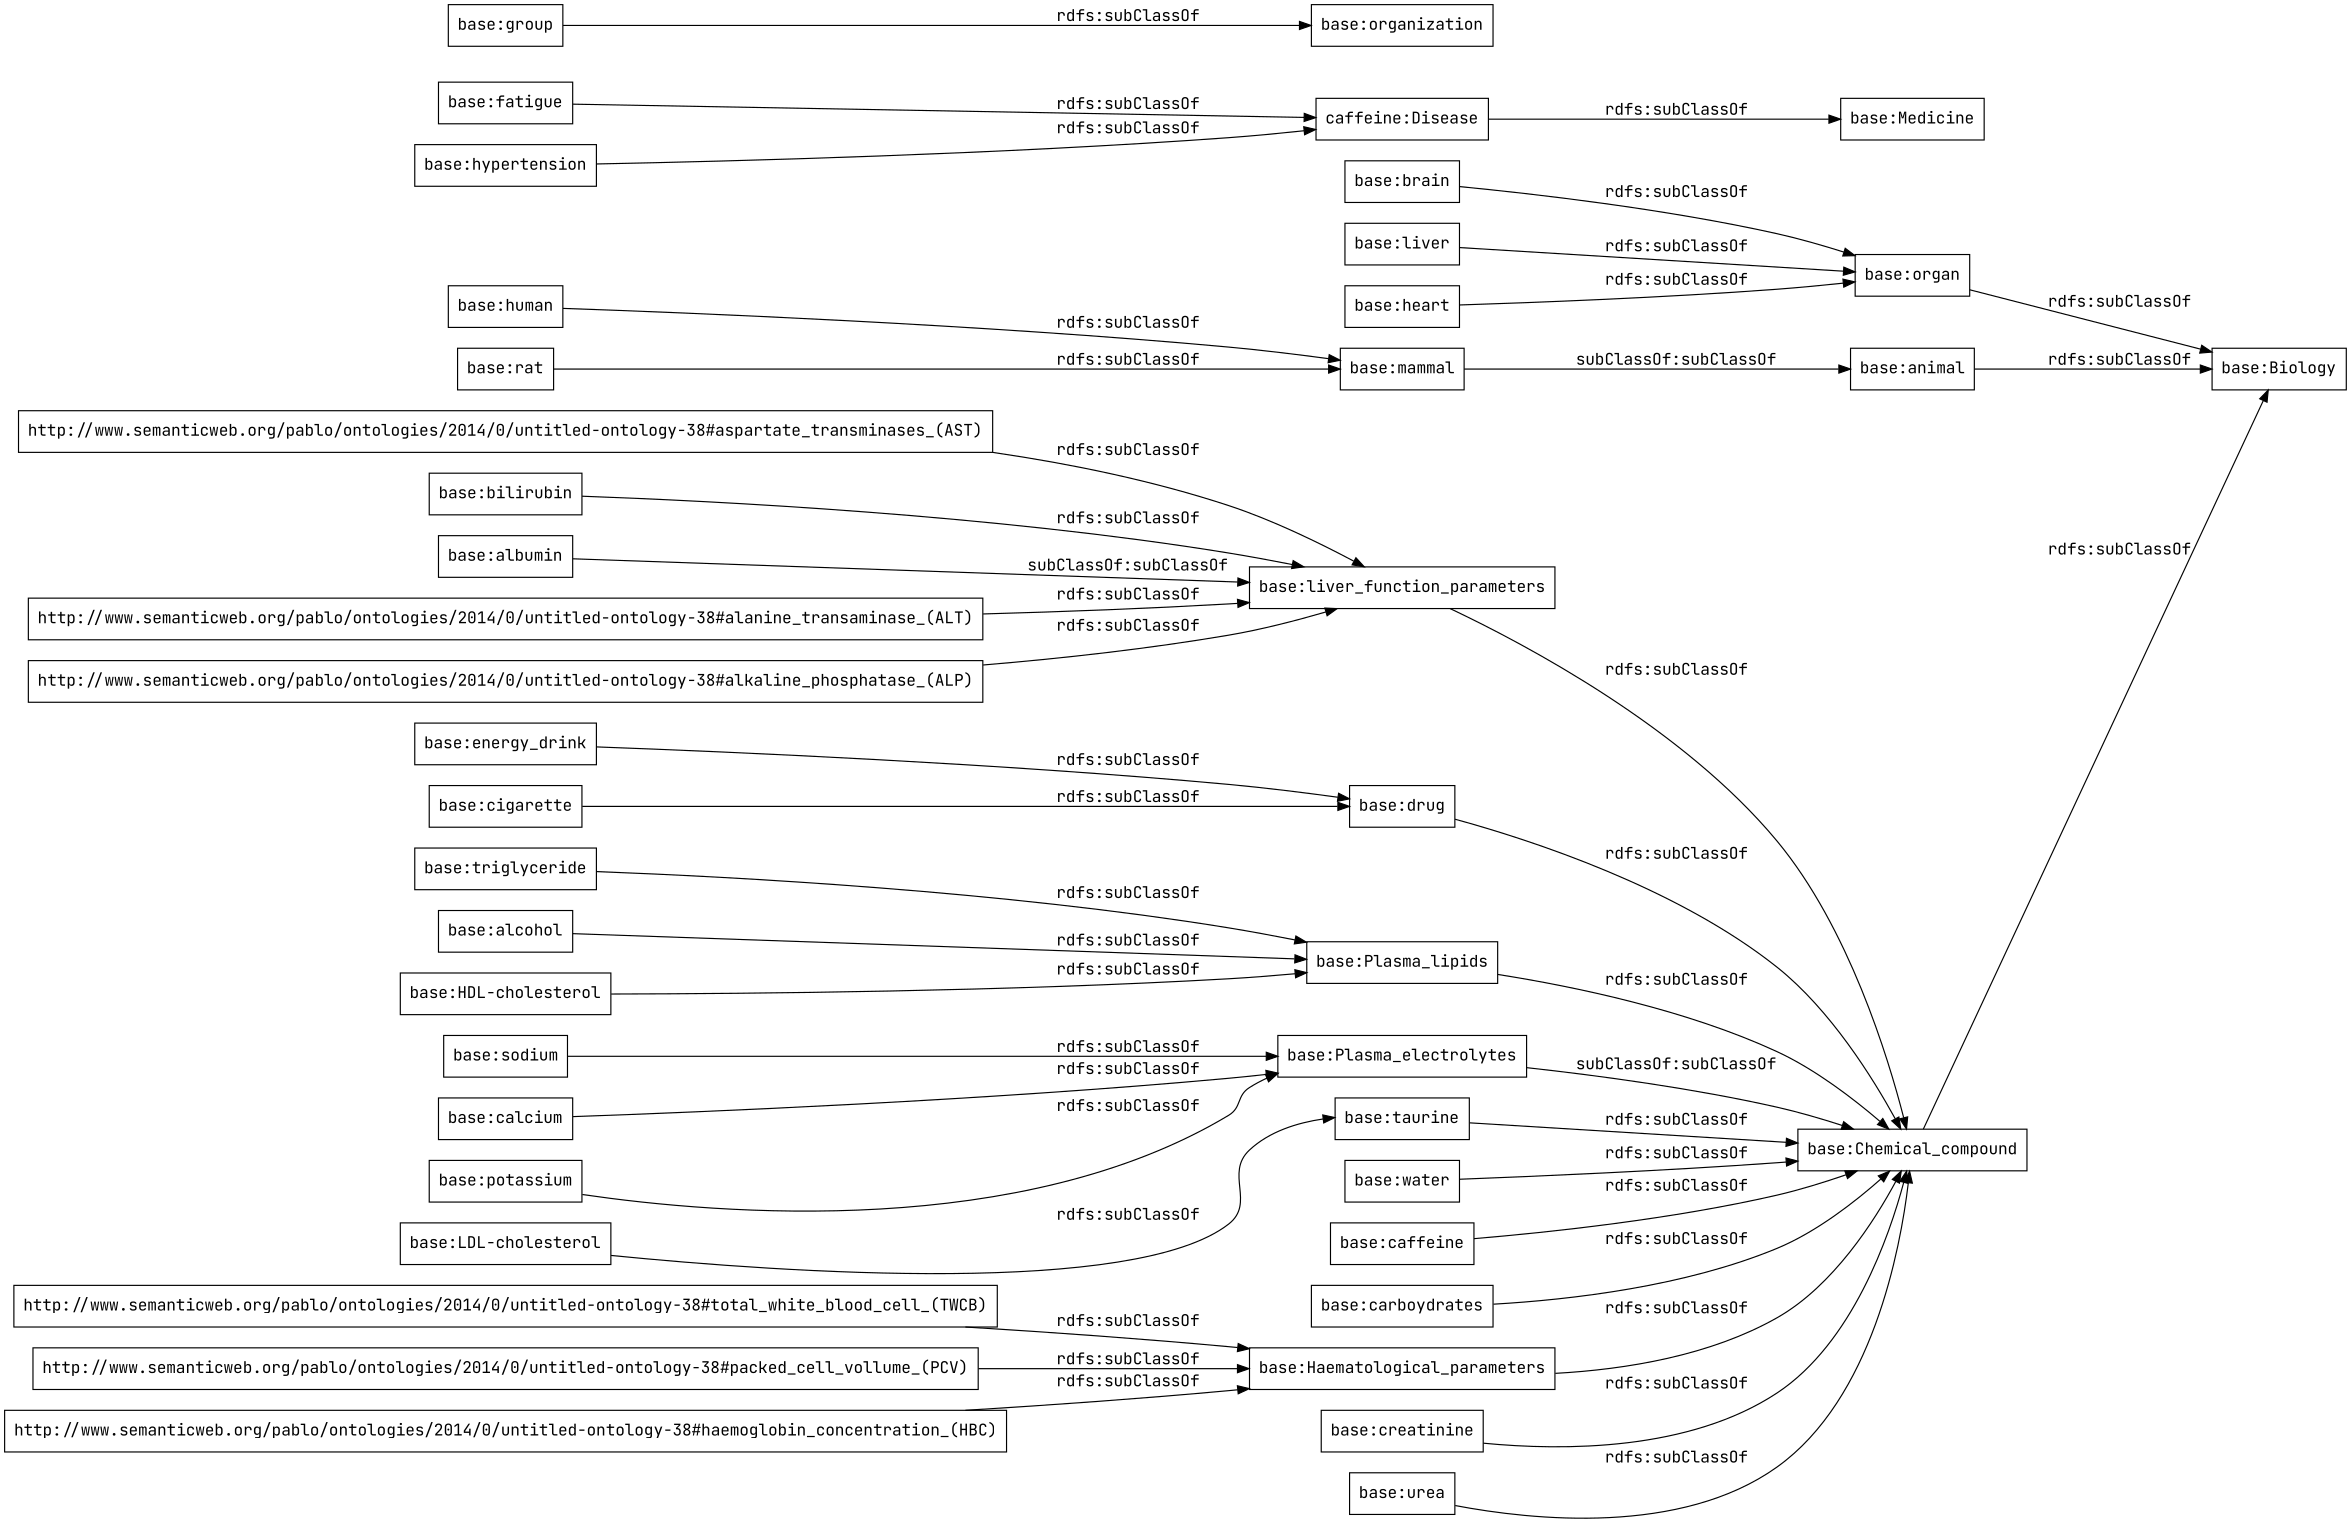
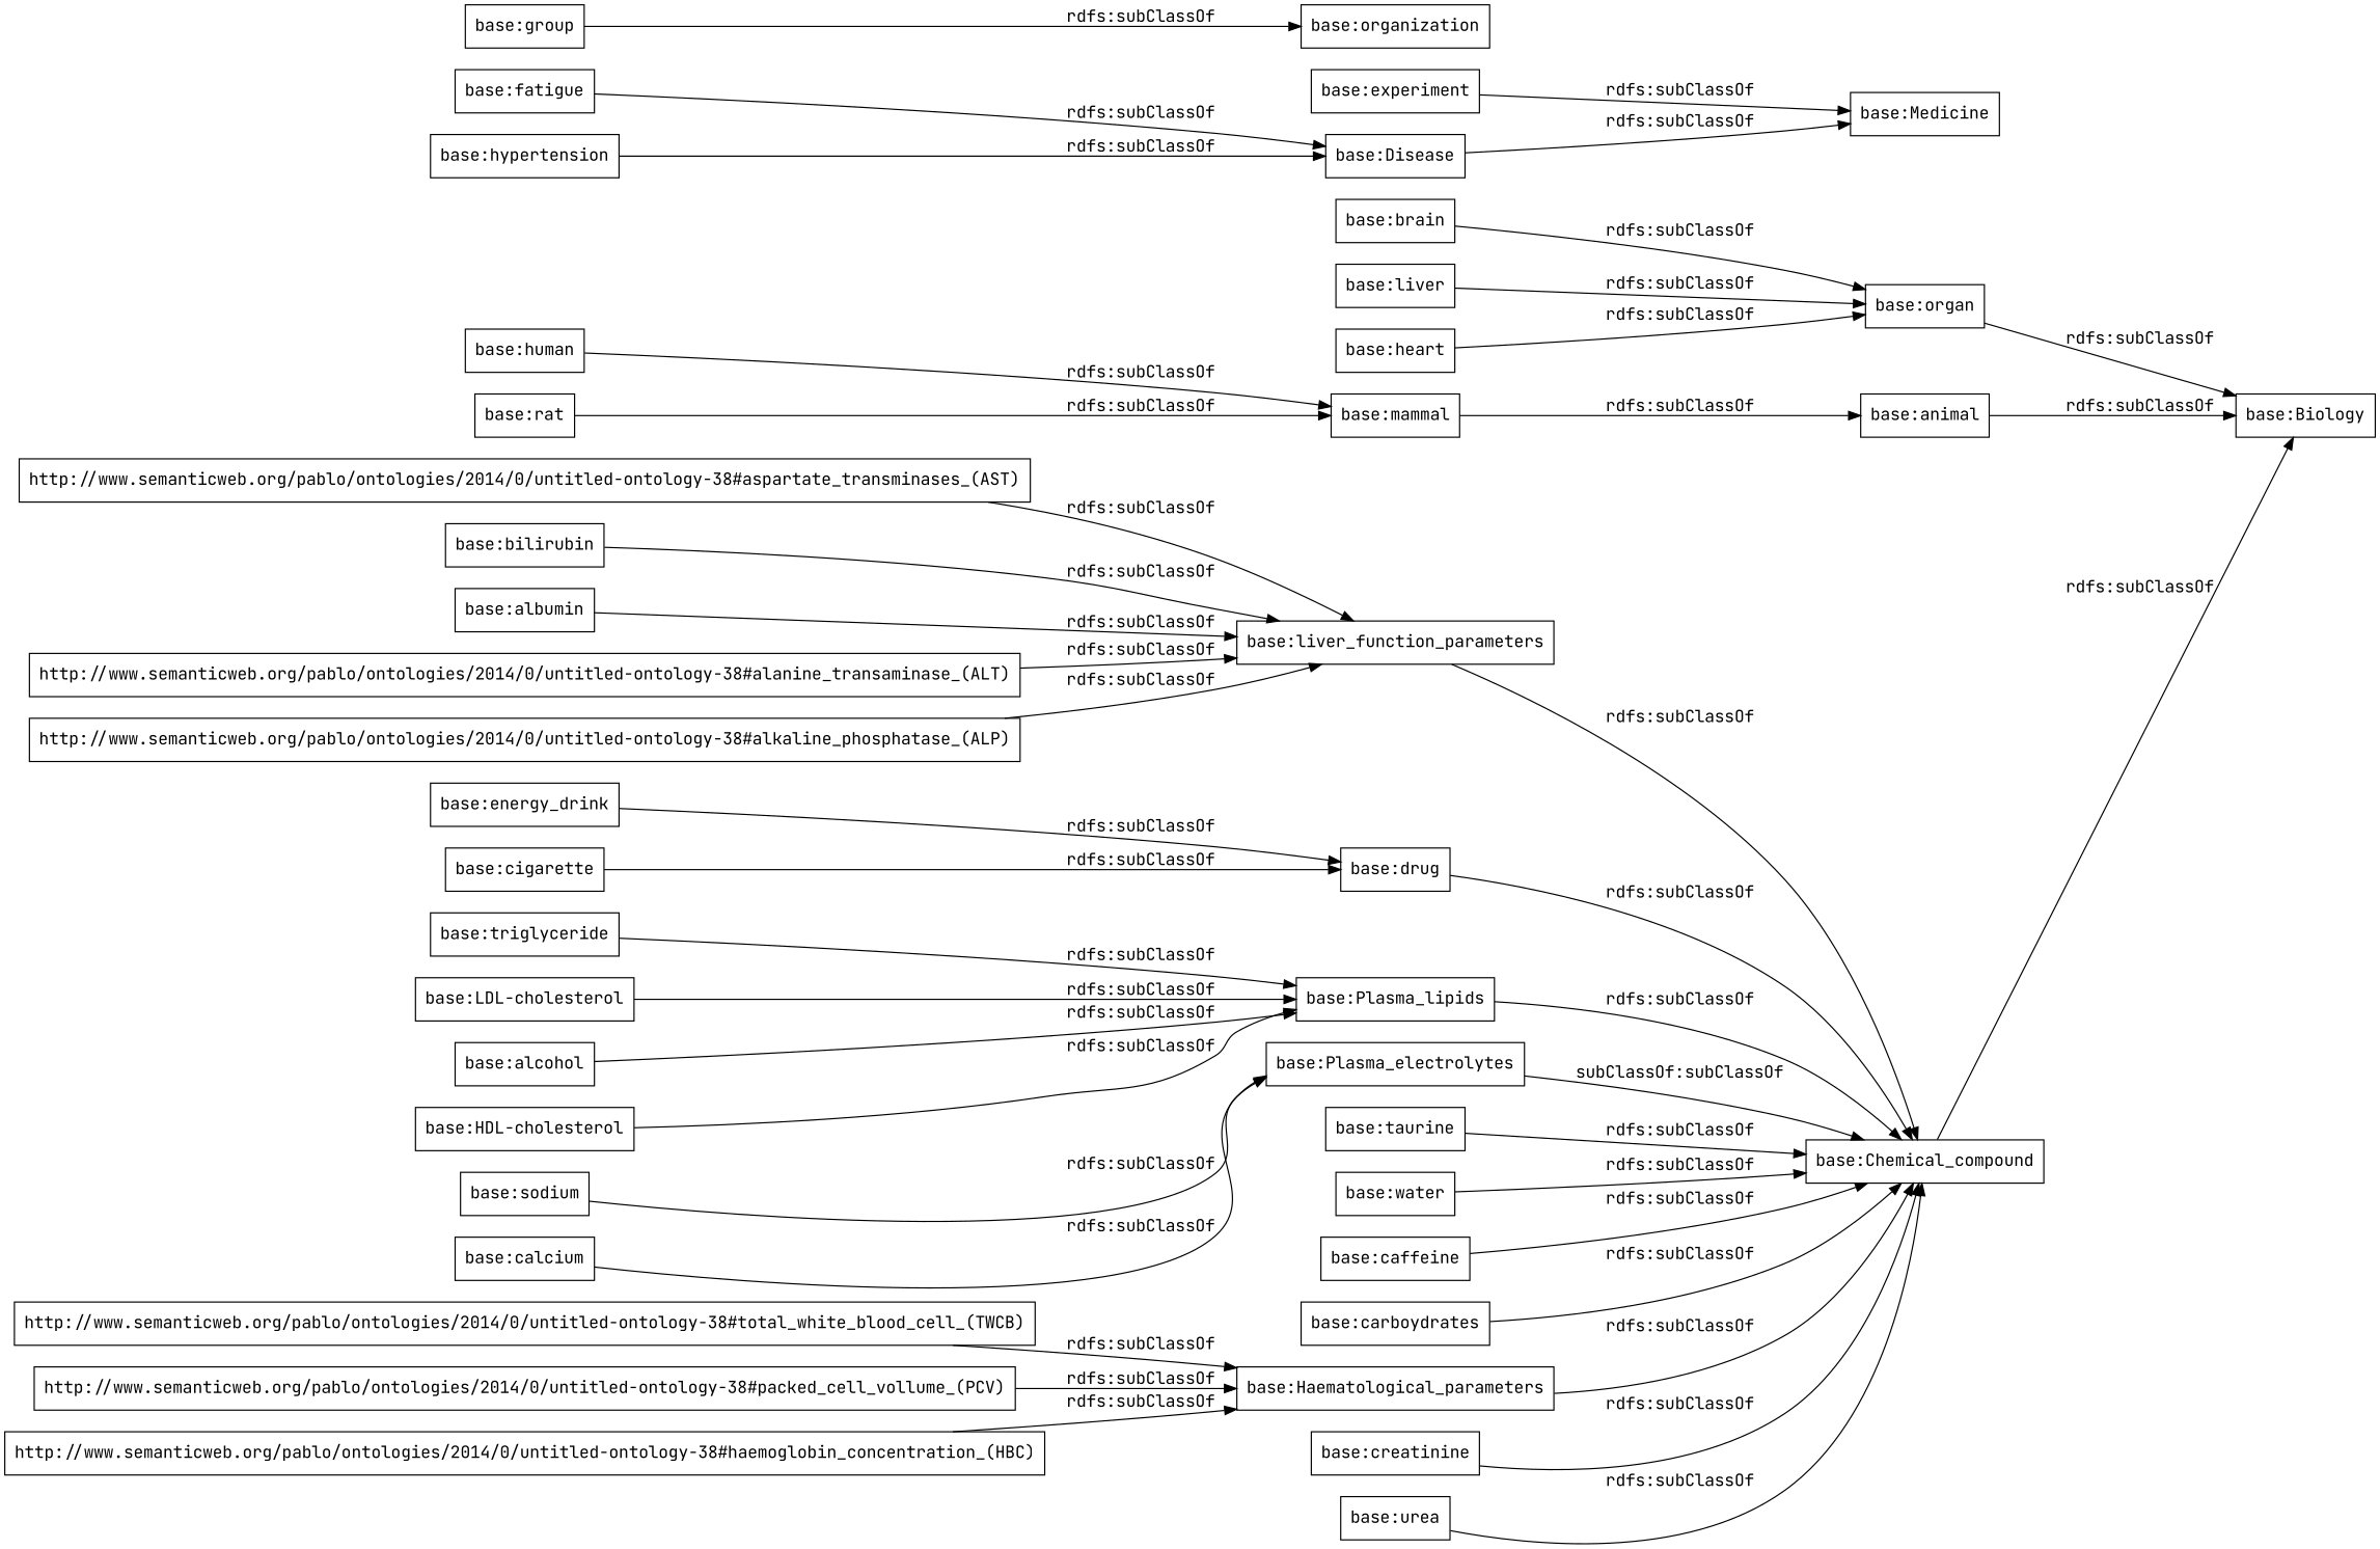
  digraph {
    fontname="JetBrains Mono"
    rankdir=LR
    node [color=black fontname="JetBrains Mono" shape=rectangle]
    edge [fontname="JetBrains Mono"]
    "base:Chemical_compound"
    "base:Biology"
    "base:liver_function_parameters"
    "base:energy_drink"
    "base:drug"
    "base:triglyceride"
    "base:Plasma_lipids"
    "base:organ"
-   "base:Disease" [label="caffeine:Disease"]
+   "base:Disease"
    "base:Medicine"
    "base:Plasma_electrolytes"
    "http://www.semanticweb.org/pablo/ontologies/2014/0/untitled-ontology-38#aspartate_transminases_(AST)"
    "base:human"
    "base:mammal"
    "base:animal"
    "base:taurine"
    "base:sodium"
    "base:brain"
    "base:LDL-cholesterol"
    "base:alcohol"
    "base:water"
    "base:caffeine"
    "base:group"
    "base:organization"
    "base:bilirubin"
    "base:albumin"
    "base:HDL-cholesterol"
    "base:calcium"
    "base:carboydrates"
    "http://www.semanticweb.org/pablo/ontologies/2014/0/untitled-ontology-38#total_white_blood_cell_(TWCB)"
    "base:Haematological_parameters"
    "base:fatigue"
    "base:creatinine"
    "http://www.semanticweb.org/pablo/ontologies/2014/0/untitled-ontology-38#packed_cell_vollume_(PCV)"
    "http://www.semanticweb.org/pablo/ontologies/2014/0/untitled-ontology-38#haemoglobin_concentration_(HBC)"
    "base:hypertension"
-   "base:potassium"
    "base:liver"
    "base:urea"
+   "base:experiment"
    "base:rat"
    "http://www.semanticweb.org/pablo/ontologies/2014/0/untitled-ontology-38#alanine_transaminase_(ALT)"
    "base:heart"
    "http://www.semanticweb.org/pablo/ontologies/2014/0/untitled-ontology-38#alkaline_phosphatase_(ALP)"
    "base:cigarette"
    "base:Chemical_compound" -> "base:Biology" [label="rdfs:subClassOf"]
    "base:liver_function_parameters" -> "base:Chemical_compound" [label="rdfs:subClassOf"]
    "base:energy_drink" -> "base:drug" [label="rdfs:subClassOf"]
    "base:drug" -> "base:Chemical_compound" [label="rdfs:subClassOf"]
    "base:triglyceride" -> "base:Plasma_lipids" [label="rdfs:subClassOf"]
    "base:Plasma_lipids" -> "base:Chemical_compound" [label="rdfs:subClassOf"]
    "base:organ" -> "base:Biology" [label="rdfs:subClassOf"]
    "base:Disease" -> "base:Medicine" [label="rdfs:subClassOf"]
    "base:Plasma_electrolytes" -> "base:Chemical_compound" [label="subClassOf:subClassOf"]
    "http://www.semanticweb.org/pablo/ontologies/2014/0/untitled-ontology-38#aspartate_transminases_(AST)" -> "base:liver_function_parameters" [label="rdfs:subClassOf"]
    "base:human" -> "base:mammal" [label="rdfs:subClassOf"]
-   "base:mammal" -> "base:animal" [label="subClassOf:subClassOf"]
+   "base:mammal" -> "base:animal" [label="rdfs:subClassOf"]
    "base:animal" -> "base:Biology" [label="rdfs:subClassOf"]
    "base:taurine" -> "base:Chemical_compound" [label="rdfs:subClassOf"]
    "base:sodium" -> "base:Plasma_electrolytes" [label="rdfs:subClassOf"]
    "base:brain" -> "base:organ" [label="rdfs:subClassOf"]
-   "base:LDL-cholesterol" -> "base:taurine" [label="rdfs:subClassOf"]
+   "base:LDL-cholesterol" -> "base:Plasma_lipids" [label="rdfs:subClassOf"]
    "base:alcohol" -> "base:Plasma_lipids" [label="rdfs:subClassOf"]
    "base:water" -> "base:Chemical_compound" [label="rdfs:subClassOf"]
    "base:caffeine" -> "base:Chemical_compound" [label="rdfs:subClassOf"]
    "base:group" -> "base:organization" [label="rdfs:subClassOf"]
    "base:bilirubin" -> "base:liver_function_parameters" [label="rdfs:subClassOf"]
-   "base:albumin" -> "base:liver_function_parameters" [label="subClassOf:subClassOf"]
+   "base:albumin" -> "base:liver_function_parameters" [label="rdfs:subClassOf"]
    "base:HDL-cholesterol" -> "base:Plasma_lipids" [label="rdfs:subClassOf"]
    "base:calcium" -> "base:Plasma_electrolytes" [label="rdfs:subClassOf"]
    "base:carboydrates" -> "base:Chemical_compound" [label="rdfs:subClassOf"]
    "http://www.semanticweb.org/pablo/ontologies/2014/0/untitled-ontology-38#total_white_blood_cell_(TWCB)" -> "base:Haematological_parameters" [label="rdfs:subClassOf"]
    "base:Haematological_parameters" -> "base:Chemical_compound" [label="rdfs:subClassOf"]
    "base:fatigue" -> "base:Disease" [label="rdfs:subClassOf"]
    "base:creatinine" -> "base:Chemical_compound" [label="rdfs:subClassOf"]
    "http://www.semanticweb.org/pablo/ontologies/2014/0/untitled-ontology-38#packed_cell_vollume_(PCV)" -> "base:Haematological_parameters" [label="rdfs:subClassOf"]
    "http://www.semanticweb.org/pablo/ontologies/2014/0/untitled-ontology-38#haemoglobin_concentration_(HBC)" -> "base:Haematological_parameters" [label="rdfs:subClassOf"]
    "base:hypertension" -> "base:Disease" [label="rdfs:subClassOf"]
-   "base:potassium" -> "base:Plasma_electrolytes" [label="rdfs:subClassOf"]
    "base:liver" -> "base:organ" [label="rdfs:subClassOf"]
    "base:urea" -> "base:Chemical_compound" [label="rdfs:subClassOf"]
+   "base:experiment" -> "base:Medicine" [label="rdfs:subClassOf"]
    "base:rat" -> "base:mammal" [label="rdfs:subClassOf"]
    "http://www.semanticweb.org/pablo/ontologies/2014/0/untitled-ontology-38#alanine_transaminase_(ALT)" -> "base:liver_function_parameters" [label="rdfs:subClassOf"]
    "base:heart" -> "base:organ" [label="rdfs:subClassOf"]
    "http://www.semanticweb.org/pablo/ontologies/2014/0/untitled-ontology-38#alkaline_phosphatase_(ALP)" -> "base:liver_function_parameters" [label="rdfs:subClassOf"]
    "base:cigarette" -> "base:drug" [label="rdfs:subClassOf"]
  }
